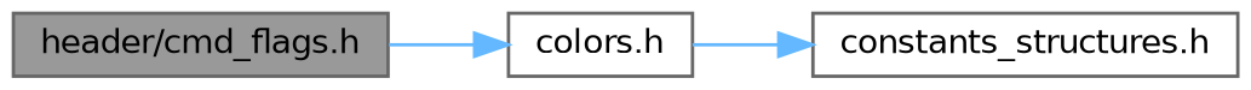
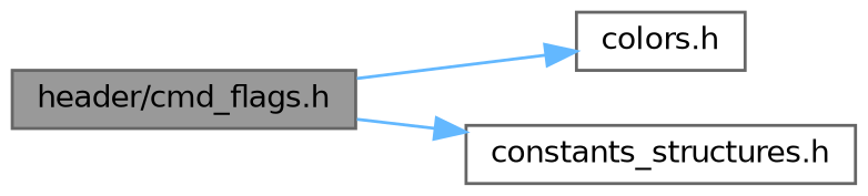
  digraph {
    rankdir=LR
    node [color=grey40 fillcolor=white fontname=Helvetica fontsize=10 shape=box style=filled]
    edge [color=steelblue1 fontname=Helvetica fontsize=10 labelfontname=Helvetica labelfontsize=10 style=solid]
    n1 [color=gray40 fillcolor=grey60 fontcolor=black height=0.2 label="header/cmd_flags.h" width=0.4]
    n2 [height=0.2 label="colors.h" width=0.4]
    n3 [height=0.2 label="constants_structures.h" width=0.4]
    n1 -> n2
-   n2 -> n3
+   n1 -> n3
  }
